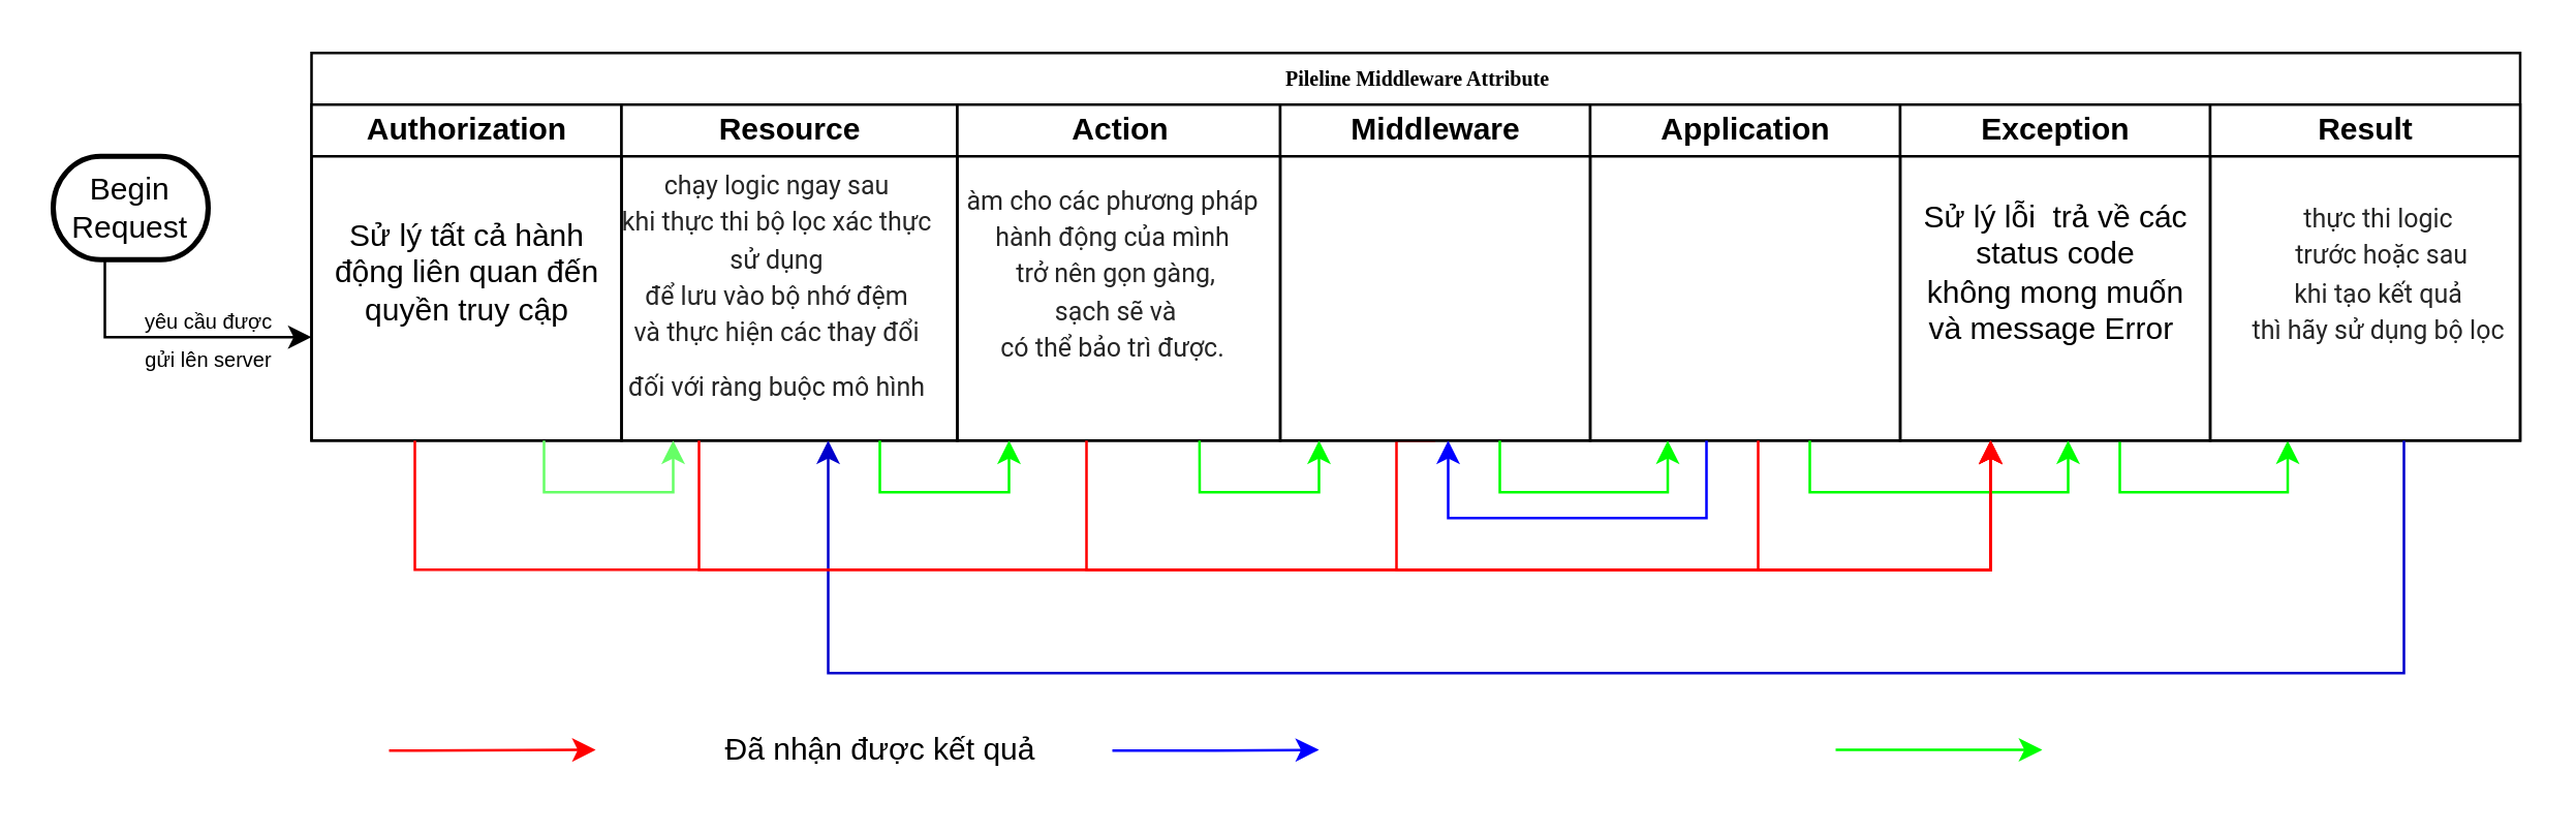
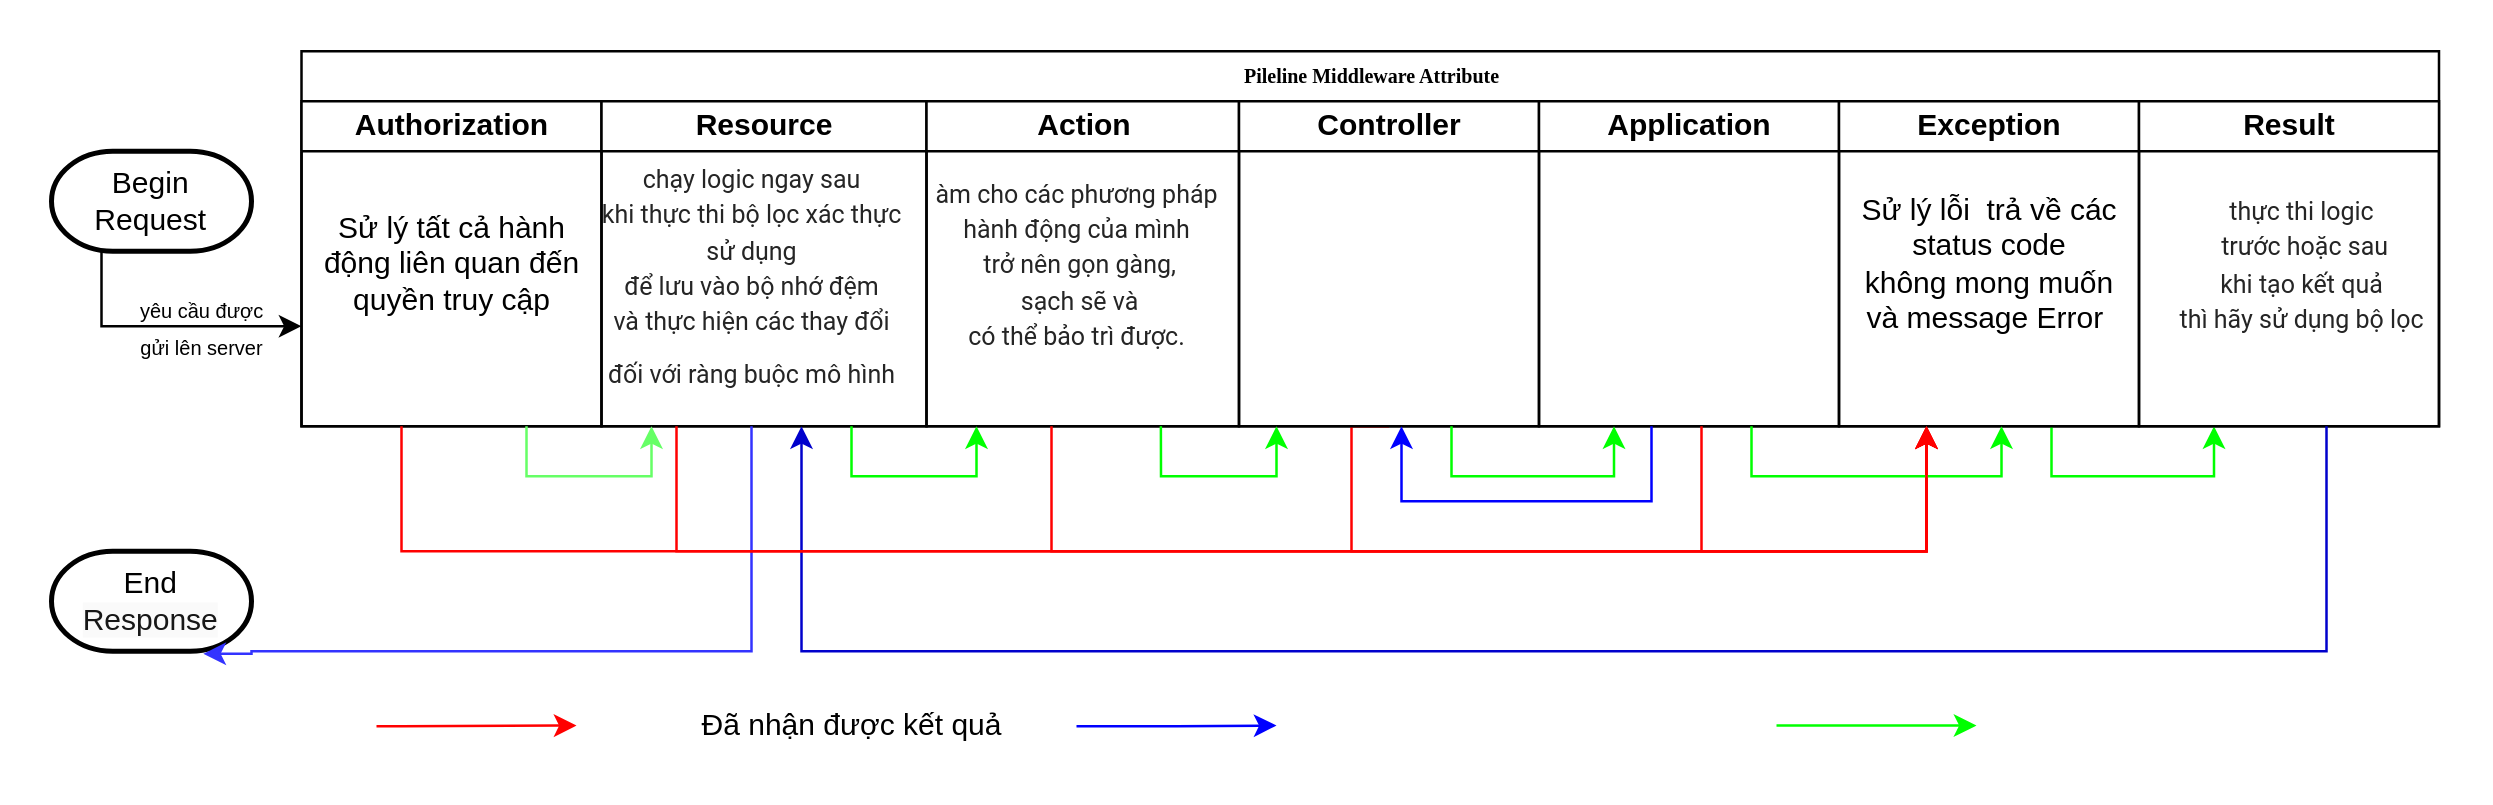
  <mxCell id="0" />
  <mxCell id="1" parent="0" />
  <mxCell id="2" value="Pileline Middleware Attribute" style="swimlane;html=1;childLayout=stackLayout;startSize=20;rounded=0;shadow=0;labelBackgroundColor=none;strokeWidth=1;fontFamily=Verdana;fontSize=8;align=center;" parent="1" vertex="1"><mxGeometry x="120" y="20" width="855" height="150" as="geometry"><mxRectangle x="70" y="40" width="160" height="20" as="alternateBounds" /></mxGeometry></mxCell>
  <mxCell id="3" value="Authorization" style="swimlane;html=1;startSize=20;" parent="2" vertex="1"><mxGeometry y="20" width="120" height="130" as="geometry"><mxRectangle y="20" width="30" height="130" as="alternateBounds" /></mxGeometry></mxCell>
  <mxCell id="4" value="&lt;span&gt;Sử lý tất cả hành&lt;/span&gt;&lt;br&gt;&lt;span&gt;động liên quan đến&lt;/span&gt;&lt;br&gt;&lt;span&gt;quyền truy cập&lt;/span&gt;" style="text;html=1;align=center;verticalAlign=middle;resizable=0;points=[];autosize=1;strokeColor=none;" vertex="1" parent="3"><mxGeometry y="40" width="120" height="50" as="geometry" /></mxCell>
  <mxCell id="5" value="Resource" style="swimlane;html=1;startSize=20;" parent="2" vertex="1"><mxGeometry x="120" y="20" width="130" height="130" as="geometry" /></mxCell>
  <mxCell id="6" value="&lt;font style=&quot;font-size: 10px&quot;&gt;&lt;span style=&quot;color: rgb(37 , 37 , 37) ; font-family: &amp;#34;roboto&amp;#34; , &amp;#34;arial&amp;#34; , sans-serif&quot;&gt;chạy logic ngay sau &lt;br&gt;khi thực thi bộ lọc xác thực&lt;br&gt;&lt;/span&gt;&lt;span style=&quot;color: rgb(37 , 37 , 37) ; font-family: &amp;#34;roboto&amp;#34; , &amp;#34;arial&amp;#34; , sans-serif&quot;&gt;sử dụng &lt;br&gt;để lưu vào bộ nhớ đệm &lt;br&gt;và thực hiện các thay đổi &lt;br&gt;đối với ràng buộc mô hình&lt;/span&gt;&lt;/font&gt;&lt;span style=&quot;color: rgb(37 , 37 , 37) ; font-family: &amp;#34;roboto&amp;#34; , &amp;#34;arial&amp;#34; , sans-serif ; font-size: 18px&quot;&gt;&lt;br&gt;&lt;/span&gt;" style="text;html=1;align=center;verticalAlign=middle;resizable=0;points=[];autosize=1;strokeColor=none;" vertex="1" parent="5"><mxGeometry x="-10" y="20" width="140" height="100" as="geometry" /></mxCell>
  <mxCell id="7" value="Action" style="swimlane;html=1;startSize=20;" parent="2" vertex="1"><mxGeometry x="250" y="20" width="125" height="130" as="geometry" /></mxCell>
  <mxCell id="8" value="&lt;span style=&quot;color: rgb(37 , 37 , 37) ; font-family: &amp;#34;roboto&amp;#34; , &amp;#34;arial&amp;#34; , sans-serif&quot;&gt;&lt;font style=&quot;font-size: 10px&quot;&gt;àm cho các phương pháp &lt;br&gt;hành động của mình&lt;br&gt;&amp;nbsp;trở nên gọn gàng,&lt;br&gt;&amp;nbsp;sạch sẽ và &lt;br&gt;có thể bảo trì được.&lt;/font&gt;&lt;/span&gt;" style="text;html=1;align=center;verticalAlign=middle;resizable=0;points=[];autosize=1;strokeColor=none;" vertex="1" parent="7"><mxGeometry x="-5" y="25" width="130" height="80" as="geometry" /></mxCell>
  <mxCell id="9" style="edgeStyle=orthogonalEdgeStyle;rounded=0;orthogonalLoop=1;jettySize=auto;html=1;exitX=0.5;exitY=1;exitDx=0;exitDy=0;strokeColor=#FF0000;" edge="1" parent="2" source="10"><mxGeometry relative="1" as="geometry"><mxPoint x="400" y="150" as="sourcePoint" /><mxPoint x="650" y="150" as="targetPoint" /><Array as="points"><mxPoint x="420" y="200" /><mxPoint x="650" y="200" /></Array></mxGeometry></mxCell>
- <mxCell id="10" value="Middleware" style="swimlane;html=1;startSize=20;" parent="2" vertex="1"><mxGeometry x="375" y="20" width="120" height="130" as="geometry" /></mxCell>
+ <mxCell id="10" value="Controller" style="swimlane;html=1;startSize=20;" parent="2" vertex="1"><mxGeometry x="375" y="20" width="120" height="130" as="geometry" /></mxCell>
  <mxCell id="11" value="Application" style="swimlane;html=1;startSize=20;" vertex="1" parent="2"><mxGeometry x="495" y="20" width="120" height="130" as="geometry" /></mxCell>
  <mxCell id="12" style="edgeStyle=orthogonalEdgeStyle;rounded=0;orthogonalLoop=1;jettySize=auto;html=1;entryX=0.25;entryY=1;entryDx=0;entryDy=0;strokeColor=#00FF00;" edge="1" parent="2" source="13" target="15"><mxGeometry relative="1" as="geometry"><Array as="points"><mxPoint x="700" y="170" /><mxPoint x="765" y="170" /></Array></mxGeometry></mxCell>
  <mxCell id="13" value="Exception" style="swimlane;html=1;startSize=20;" parent="2" vertex="1"><mxGeometry x="615" y="20" width="120" height="130" as="geometry" /></mxCell>
  <mxCell id="14" value="Sử lý lỗi&amp;nbsp; trả về các &lt;br&gt;status code &lt;br&gt;không mong muốn &lt;br&gt;và message Error&amp;nbsp;" style="text;html=1;align=center;verticalAlign=middle;resizable=0;points=[];autosize=1;strokeColor=none;" vertex="1" parent="13"><mxGeometry y="35" width="120" height="60" as="geometry" /></mxCell>
  <mxCell id="15" value="Result" style="swimlane;html=1;startSize=20;" parent="2" vertex="1"><mxGeometry x="735" y="20" width="120" height="130" as="geometry" /></mxCell>
  <mxCell id="16" value="&lt;span style=&quot;color: rgb(37 , 37 , 37) ; font-family: &amp;#34;roboto&amp;#34; , &amp;#34;arial&amp;#34; , sans-serif&quot;&gt;&lt;font style=&quot;font-size: 10px&quot;&gt;thực thi logic&lt;br&gt;&amp;nbsp;trước hoặc sau &lt;br&gt;khi tạo kết quả &lt;br&gt;thì hãy sử dụng bộ lọc&lt;/font&gt;&lt;/span&gt;" style="text;html=1;align=center;verticalAlign=middle;resizable=0;points=[];autosize=1;strokeColor=none;" vertex="1" parent="15"><mxGeometry x="10" y="30" width="110" height="70" as="geometry" /></mxCell>
  <mxCell id="17" style="edgeStyle=orthogonalEdgeStyle;rounded=0;orthogonalLoop=1;jettySize=auto;html=1;strokeColor=#66FF66;" edge="1" parent="2" source="3"><mxGeometry relative="1" as="geometry"><mxPoint x="140" y="150" as="targetPoint" /><Array as="points"><mxPoint x="90" y="170" /><mxPoint x="140" y="170" /></Array></mxGeometry></mxCell>
  <mxCell id="18" style="edgeStyle=orthogonalEdgeStyle;rounded=0;orthogonalLoop=1;jettySize=auto;html=1;strokeColor=#0000FF;" edge="1" parent="2"><mxGeometry relative="1" as="geometry"><mxPoint x="440" y="150" as="targetPoint" /><mxPoint x="540" y="150" as="sourcePoint" /><Array as="points"><mxPoint x="540" y="180" /><mxPoint x="440" y="180" /></Array></mxGeometry></mxCell>
  <mxCell id="19" style="edgeStyle=orthogonalEdgeStyle;rounded=0;orthogonalLoop=1;jettySize=auto;html=1;strokeColor=#FF0000;fillColor=#FF0D05;" edge="1" parent="2" source="11"><mxGeometry relative="1" as="geometry"><mxPoint x="650" y="150" as="targetPoint" /><Array as="points"><mxPoint x="560" y="200" /><mxPoint x="650" y="200" /></Array></mxGeometry></mxCell>
  <mxCell id="20" value="" style="edgeStyle=orthogonalEdgeStyle;rounded=0;orthogonalLoop=1;jettySize=auto;html=1;" edge="1" parent="1" source="21"><mxGeometry relative="1" as="geometry"><mxPoint x="120" y="130" as="targetPoint" /><Array as="points"><mxPoint x="40" y="130" /></Array></mxGeometry></mxCell>
- <mxCell id="21" value="Begin&lt;br&gt;Request" style="strokeWidth=2;html=1;shape=mxgraph.flowchart.terminator;whiteSpace=wrap;" vertex="1" parent="1"><mxGeometry x="20" y="60" width="60" height="40" as="geometry" /></mxCell>
+ <mxCell id="21" value="Begin&lt;br&gt;Request" style="strokeWidth=2;html=1;shape=mxgraph.flowchart.terminator;whiteSpace=wrap;" vertex="1" parent="1"><mxGeometry x="20" y="60" width="80" height="40" as="geometry" /></mxCell>
  <mxCell id="22" value="&lt;font style=&quot;font-size: 8px&quot;&gt;yêu cầu được &lt;br&gt;gửi lên server&lt;/font&gt;" style="text;html=1;align=center;verticalAlign=middle;resizable=0;points=[];autosize=1;strokeColor=none;" vertex="1" parent="1"><mxGeometry x="50" y="110" width="60" height="40" as="geometry" /></mxCell>
+ <mxCell id="23" value="&lt;font style=&quot;font-size: 12px&quot;&gt;End&lt;br&gt;&lt;span style=&quot;color: rgb(23 , 23 , 23) ; background-color: rgb(250 , 250 , 250)&quot;&gt;Response&lt;/span&gt;&lt;/font&gt;" style="strokeWidth=2;html=1;shape=mxgraph.flowchart.terminator;whiteSpace=wrap;" vertex="1" parent="1"><mxGeometry x="20" y="220" width="80" height="40" as="geometry" /></mxCell>
  <mxCell id="24" style="edgeStyle=orthogonalEdgeStyle;rounded=0;orthogonalLoop=1;jettySize=auto;html=1;strokeColor=#00FF00;" edge="1" parent="1"><mxGeometry relative="1" as="geometry"><mxPoint x="390" y="170" as="targetPoint" /><mxPoint x="340" y="170" as="sourcePoint" /><Array as="points"><mxPoint x="340" y="190" /><mxPoint x="390" y="190" /><mxPoint x="390" y="170" /></Array></mxGeometry></mxCell>
  <mxCell id="25" style="edgeStyle=orthogonalEdgeStyle;rounded=0;orthogonalLoop=1;jettySize=auto;html=1;exitX=0.75;exitY=1;exitDx=0;exitDy=0;strokeColor=#00FF00;" edge="1" parent="1" source="7"><mxGeometry relative="1" as="geometry"><mxPoint x="510" y="170" as="targetPoint" /><Array as="points"><mxPoint x="464" y="190" /><mxPoint x="510" y="190" /></Array></mxGeometry></mxCell>
  <mxCell id="26" style="edgeStyle=orthogonalEdgeStyle;rounded=0;orthogonalLoop=1;jettySize=auto;html=1;entryX=0.25;entryY=1;entryDx=0;entryDy=0;strokeColor=#00FF00;" edge="1" parent="1" target="11"><mxGeometry relative="1" as="geometry"><mxPoint x="640" y="170" as="targetPoint" /><mxPoint x="580" y="170" as="sourcePoint" /><Array as="points"><mxPoint x="580" y="190" /><mxPoint x="645" y="190" /></Array></mxGeometry></mxCell>
  <mxCell id="27" style="edgeStyle=orthogonalEdgeStyle;rounded=0;orthogonalLoop=1;jettySize=auto;html=1;strokeColor=#0000CC;" edge="1" parent="1" source="15"><mxGeometry relative="1" as="geometry"><mxPoint x="320" y="170" as="targetPoint" /><Array as="points"><mxPoint x="930" y="260" /><mxPoint x="320" y="260" /><mxPoint x="320" y="170" /></Array></mxGeometry></mxCell>
+ <mxCell id="28" style="edgeStyle=orthogonalEdgeStyle;rounded=0;orthogonalLoop=1;jettySize=auto;html=1;strokeColor=#3333FF;entryX=0.759;entryY=1.025;entryDx=0;entryDy=0;entryPerimeter=0;" edge="1" parent="1" source="5" target="23"><mxGeometry relative="1" as="geometry"><mxPoint x="110" y="330" as="targetPoint" /><Array as="points"><mxPoint x="300" y="260" /><mxPoint x="100" y="260" /><mxPoint x="81" y="261" /></Array></mxGeometry></mxCell>
  <mxCell id="29" style="edgeStyle=orthogonalEdgeStyle;rounded=0;orthogonalLoop=1;jettySize=auto;html=1;strokeColor=#FF0000;fillColor=#FF0D05;" edge="1" parent="1" source="5"><mxGeometry relative="1" as="geometry"><mxPoint x="770" y="170" as="targetPoint" /><Array as="points"><mxPoint x="270" y="220" /><mxPoint x="770" y="220" /></Array></mxGeometry></mxCell>
  <mxCell id="30" style="edgeStyle=orthogonalEdgeStyle;rounded=0;orthogonalLoop=1;jettySize=auto;html=1;strokeColor=#FF0000;fillColor=#FF0D05;" edge="1" parent="1" source="7"><mxGeometry relative="1" as="geometry"><mxPoint x="770" y="170" as="targetPoint" /><Array as="points"><mxPoint x="420" y="220" /><mxPoint x="770" y="220" /></Array></mxGeometry></mxCell>
  <mxCell id="31" style="edgeStyle=orthogonalEdgeStyle;rounded=0;orthogonalLoop=1;jettySize=auto;html=1;strokeColor=#00FF00;fillColor=#FF0D05;" edge="1" parent="1" source="11"><mxGeometry relative="1" as="geometry"><mxPoint x="800" y="170" as="targetPoint" /><Array as="points"><mxPoint x="700" y="190" /><mxPoint x="800" y="190" /></Array></mxGeometry></mxCell>
  <mxCell id="32" style="edgeStyle=orthogonalEdgeStyle;rounded=0;orthogonalLoop=1;jettySize=auto;html=1;fillColor=#FF0D05;strokeColor=#FF0000;" edge="1" parent="1"><mxGeometry relative="1" as="geometry"><mxPoint x="160" y="170" as="sourcePoint" /><mxPoint x="770" y="170" as="targetPoint" /><Array as="points"><mxPoint x="160" y="170" /><mxPoint x="160" y="220" /><mxPoint x="770" y="220" /></Array></mxGeometry></mxCell>
  <mxCell id="33" style="edgeStyle=orthogonalEdgeStyle;rounded=0;orthogonalLoop=1;jettySize=auto;html=1;strokeColor=#FF0000;fillColor=#FF0D05;" edge="1" parent="1"><mxGeometry relative="1" as="geometry"><mxPoint x="230" y="289.71" as="targetPoint" /><mxPoint x="150" y="290" as="sourcePoint" /><Array as="points"><mxPoint x="160" y="290" /><mxPoint x="160" y="290" /></Array></mxGeometry></mxCell>
  <mxCell id="34" style="edgeStyle=orthogonalEdgeStyle;rounded=0;orthogonalLoop=1;jettySize=auto;html=1;strokeColor=#0000FF;fillColor=#FF0D05;" edge="1" parent="1"><mxGeometry relative="1" as="geometry"><mxPoint x="510" y="289.71" as="targetPoint" /><mxPoint x="430" y="290" as="sourcePoint" /><Array as="points"><mxPoint x="470" y="289.71" /><mxPoint x="510" y="289.71" /></Array></mxGeometry></mxCell>
  <mxCell id="35" value="Đã nhận được kết quả" style="text;html=1;align=center;verticalAlign=middle;resizable=0;points=[];autosize=1;strokeColor=none;" vertex="1" parent="1"><mxGeometry x="270" y="280" width="140" height="20" as="geometry" /></mxCell>
  <mxCell id="36" style="edgeStyle=orthogonalEdgeStyle;rounded=0;orthogonalLoop=1;jettySize=auto;html=1;strokeColor=#00FF00;fillColor=#FF0D05;" edge="1" parent="1"><mxGeometry relative="1" as="geometry"><mxPoint x="790" y="289.71" as="targetPoint" /><mxPoint x="710" y="290" as="sourcePoint" /><Array as="points"><mxPoint x="790" y="290" /></Array></mxGeometry></mxCell>
